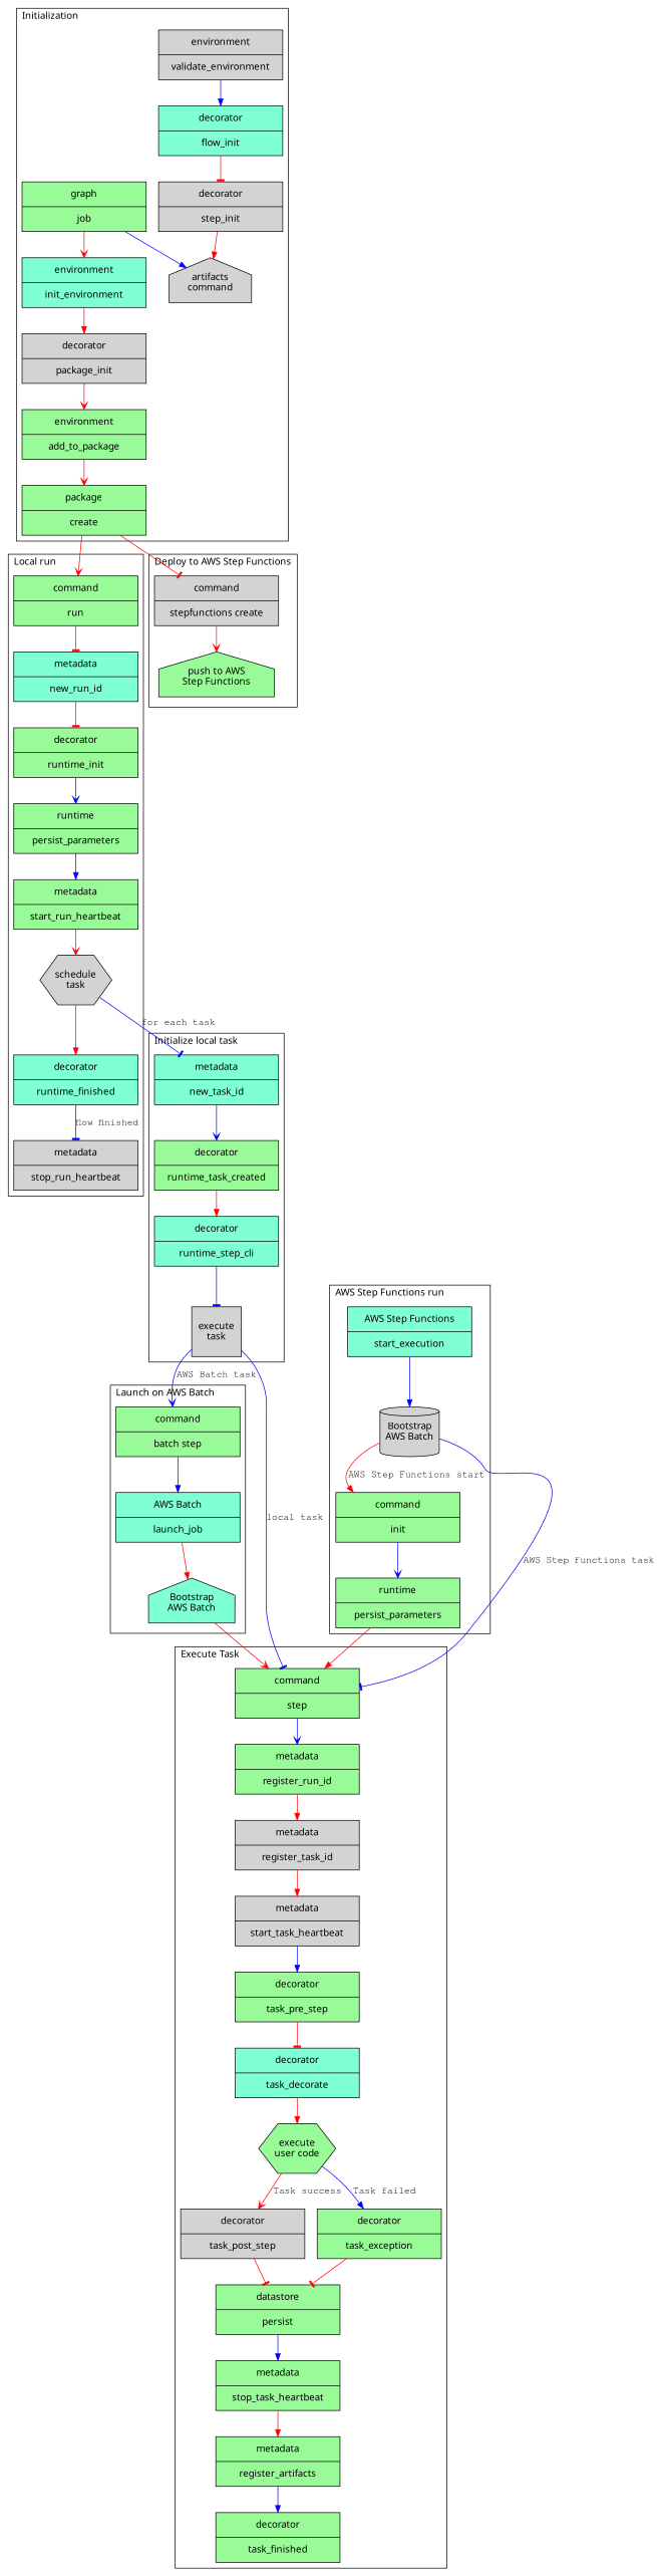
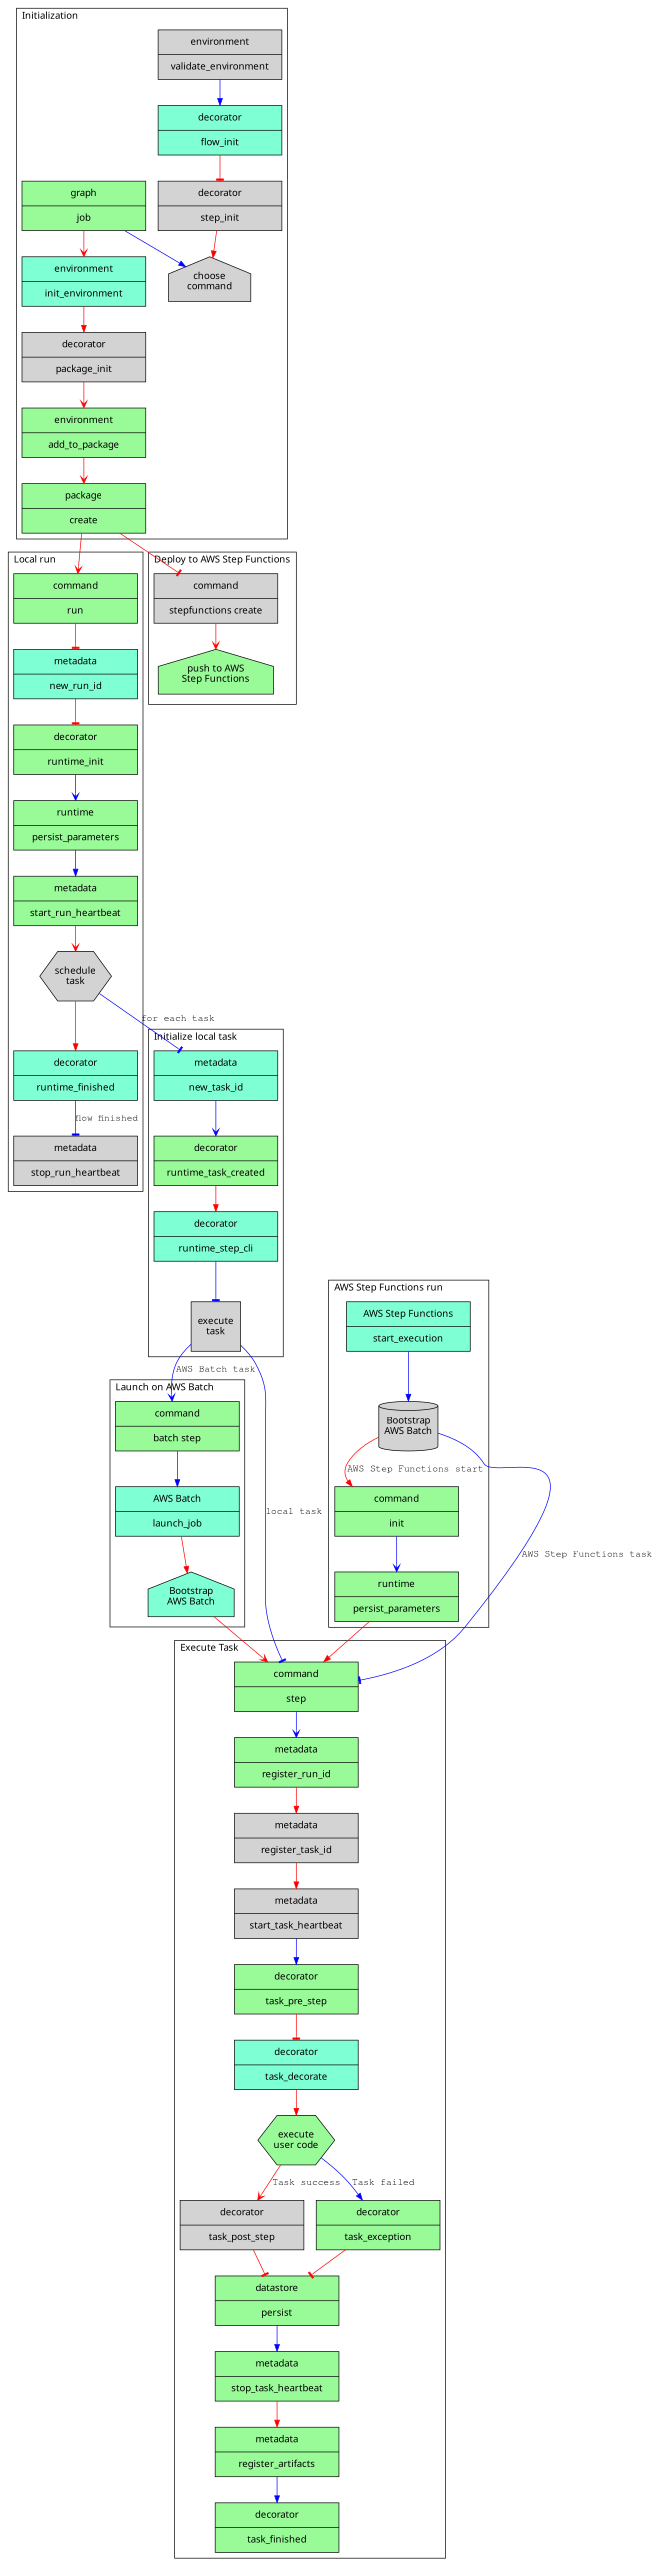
  digraph {
    fontname="Noto Mono"
    fontsize=10
    node [fillcolor=palegreen fontname="Noto Mono" shape=record style=filled]
    edge [arrowhead=normal color=red fontname="Nimbus Mono L"]
    n1 [fillcolor=lightgrey height=1 label="{environment|validate_environment}" width=2.5]
    n2 [fillcolor=aquamarine height=1 label="{decorator|flow_init}" width=2.5]
    n3 [fillcolor=lightgrey height=1 label="{decorator|step_init}" width=2.5]
-   n4 [fillcolor=lightgrey height=1 label="artifacts\ncommand" shape=house width=1]
+   n4 [fillcolor=lightgrey height=1 label="choose\ncommand" shape=house width=1]
    n5 [height=1 label="{graph|job}" width=2.5]
    n6 [fillcolor=aquamarine height=1 label="{environment|init_environment}" width=2.5]
    n7 [fillcolor=lightgrey height=1 label="{decorator|package_init}" width=2.5]
    n8 [height=1 label="{environment|add_to_package}" width=2.5]
    n9 [height=1 label="{package|create}" width=2.5]
    n10 [height=1 label="{command|run}" width=2.5]
    n11 [fillcolor=aquamarine height=1 label="{metadata|new_run_id}" width=2.5]
    n12 [height=1 label="{decorator|runtime_init}" width=2.5]
    n13 [height=1 label="{runtime|persist_parameters}" width=2.5]
    n14 [height=1 label="{metadata|start_run_heartbeat}" width=2.5]
    n15 [fillcolor=lightgrey height=1 label="schedule\ntask" shape=hexagon width=1]
    n16 [fillcolor=aquamarine height=1 label="{decorator|runtime_finished}" width=2.5]
    n17 [fillcolor=lightgrey height=1 label="{metadata|stop_run_heartbeat}" width=2.5]
    n18 [fillcolor=lightgrey height=1 label="{command|stepfunctions create}" width=2.5]
    n19 [height=1 label="push to AWS\nStep Functions" shape=house width=1]
    n20 [height=1 label="{command|batch step}" width=2.5]
    n21 [fillcolor=aquamarine height=1 label="{AWS Batch|launch_job}" width=2.5]
    n22 [fillcolor=aquamarine height=1 label="Bootstrap\nAWS Batch" shape=house width=1]
    n23 [fillcolor=aquamarine height=1 label="{AWS Step Functions|start_execution}" width=2.5]
    n24 [fillcolor=lightgrey height=1 label="Bootstrap\nAWS Batch" shape=cylinder width=1]
    n25 [height=1 label="{command|init}" width=2.5]
    n26 [height=1 label="{runtime|persist_parameters}" width=2.5]
    n27 [fillcolor=aquamarine height=1 label="{metadata|new_task_id}" width=2.5]
    n28 [height=1 label="{decorator|runtime_task_created}" width=2.5]
    n29 [fillcolor=aquamarine height=1 label="{decorator|runtime_step_cli}" width=2.5]
    n30 [fillcolor=lightgrey height=1 label="execute\ntask" shape=box width=1]
    n31 [height=1 label="{command|step}" width=2.5]
    n32 [height=1 label="{metadata|register_run_id}" width=2.5]
    n33 [fillcolor=lightgrey height=1 label="{metadata|register_task_id}" width=2.5]
    n34 [fillcolor=lightgrey height=1 label="{metadata|start_task_heartbeat}" width=2.5]
    n35 [height=1 label="{decorator|task_pre_step}" width=2.5]
    n36 [fillcolor=aquamarine height=1 label="{decorator|task_decorate}" width=2.5]
    n37 [height=1 label="execute\nuser code" shape=hexagon width=1]
    n38 [fillcolor=lightgrey height=1 label="{decorator|task_post_step}" width=2.5]
    n39 [height=1 label="{decorator|task_exception}" width=2.5]
    n40 [height=1 label="{datastore|persist}" width=2.5]
    n41 [height=1 label="{metadata|stop_task_heartbeat}" width=2.5]
    n42 [height=1 label="{metadata|register_artifacts}" width=2.5]
    n43 [height=1 label="{decorator|task_finished}" width=2.5]
    subgraph cluster_1 {
      fontsize=14
      label=Initialization
      labeljust=l
      n1
      n2
      n3
      n4
      n5
      n6
      n7
      n8
      n9
    }
    subgraph cluster_2 {
      fontsize=14
      label="Local run"
      labeljust=l
      n10
      n11
      n12
      n13
      n14
      n15
      n16
      n17
    }
    subgraph cluster_3 {
      fontsize=14
      label="Deploy to AWS Step Functions"
      labeljust=l
      n18
      n19
    }
    subgraph cluster_4 {
      fontsize=14
      label="Launch on AWS Batch"
      labeljust=l
      n20
      n21
      n22
    }
    subgraph cluster_5 {
      fontsize=14
      label="AWS Step Functions run"
      labeljust=l
      n23
      n24
      n25
      n26
    }
    subgraph cluster_6 {
      fontsize=14
      label="Initialize local task"
      labeljust=l
      n27
      n28
      n29
      n30
    }
    subgraph cluster_7 {
      fontsize=14
      label="Execute Task"
      labeljust=l
      n31
      n32
      n33
      n34
      n35
      n36
      n37
      n38
      n39
      n40
      n41
      n42
      n43
    }
    n1 -> n2 [color=blue]
    n2 -> n3 [arrowhead=tee]
    n3 -> n4
    n5 -> n4 [color=blue]
    n5 -> n6 [arrowhead=vee]
    n6 -> n7
    n7 -> n8 [arrowhead=vee]
    n8 -> n9 [arrowhead=vee]
    n9 -> n10 [arrowhead=vee]
    n9 -> n18 [arrowhead=tee]
    n10 -> n11 [arrowhead=tee]
    n11 -> n12 [arrowhead=tee]
    n12 -> n13 [arrowhead=vee color=blue]
    n13 -> n14 [color=blue]
    n14 -> n15 [arrowhead=vee]
    n15 -> n16
    n15 -> n27 [arrowhead=tee color=blue label="for each task"]
    n16 -> n17 [arrowhead=tee color=blue label="flow finished"]
    n18 -> n19 [arrowhead=vee]
    n20 -> n21 [color=blue]
    n21 -> n22
    n22 -> n31 [arrowhead=vee]
    n23 -> n24 [color=blue]
    n24 -> n25 [label="AWS Step Functions start"]
    n24 -> n31 [arrowhead=tee color=blue label="AWS Step Functions task"]
    n25 -> n26 [arrowhead=vee color=blue]
    n26 -> n31
    n27 -> n28 [arrowhead=vee color=blue]
    n28 -> n29
    n29 -> n30 [arrowhead=tee color=blue]
    n30 -> n20 [arrowhead=vee color=blue label="AWS Batch task"]
    n30 -> n31 [arrowhead=tee color=blue label="local task"]
    n31 -> n32 [arrowhead=vee color=blue]
    n32 -> n33
    n33 -> n34
    n34 -> n35 [color=blue]
    n35 -> n36 [arrowhead=tee]
    n36 -> n37
    n37 -> n38 [arrowhead=vee label="Task success"]
    n37 -> n39 [color=blue label="Task failed"]
    n38 -> n40 [arrowhead=tee]
    n39 -> n40 [arrowhead=tee]
    n40 -> n41 [color=blue]
    n41 -> n42
    n42 -> n43 [color=blue]
  }
